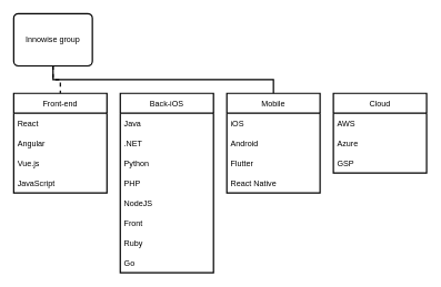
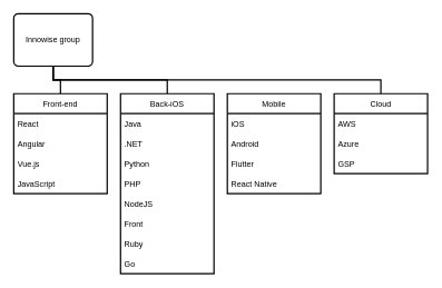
  <mxCell id="0" />
  <mxCell id="1" parent="0" />
- <mxCell id="2" style="edgeStyle=orthogonalEdgeStyle;rounded=0;orthogonalLoop=1;jettySize=auto;html=1;exitX=0.5;exitY=1;exitDx=0;exitDy=0;entryX=0.5;entryY=0;entryDx=0;entryDy=0;endArrow=none;endFill=0;strokeWidth=2;dashed=1;" edge="1" parent="1" source="6" target="7"><mxGeometry relative="1" as="geometry" /></mxCell>
- <mxCell id="4" style="edgeStyle=orthogonalEdgeStyle;rounded=0;orthogonalLoop=1;jettySize=auto;html=1;exitX=0.5;exitY=1;exitDx=0;exitDy=0;entryX=0.5;entryY=0;entryDx=0;entryDy=0;endArrow=none;endFill=0;strokeWidth=2;" edge="1" parent="1" source="6" target="21"><mxGeometry relative="1" as="geometry" /></mxCell>
+ <mxCell id="2" style="edgeStyle=orthogonalEdgeStyle;rounded=0;orthogonalLoop=1;jettySize=auto;html=1;exitX=0.5;exitY=1;exitDx=0;exitDy=0;entryX=0.5;entryY=0;entryDx=0;entryDy=0;endArrow=none;endFill=0;strokeWidth=2;" edge="1" parent="1" source="6" target="7"><mxGeometry relative="1" as="geometry" /></mxCell>
+ <mxCell id="3" style="edgeStyle=orthogonalEdgeStyle;rounded=0;orthogonalLoop=1;jettySize=auto;html=1;exitX=0.5;exitY=1;exitDx=0;exitDy=0;entryX=0.5;entryY=0;entryDx=0;entryDy=0;endArrow=none;endFill=0;strokeWidth=2;" edge="1" parent="1" source="6" target="12"><mxGeometry relative="1" as="geometry" /></mxCell>
+ <mxCell id="5" style="edgeStyle=orthogonalEdgeStyle;rounded=0;orthogonalLoop=1;jettySize=auto;html=1;exitX=0.5;exitY=1;exitDx=0;exitDy=0;entryX=0.5;entryY=0;entryDx=0;entryDy=0;endArrow=none;endFill=0;strokeWidth=2;" edge="1" parent="1" source="6" target="26"><mxGeometry relative="1" as="geometry" /></mxCell>
  <mxCell id="6" value="Innowise group" style="whiteSpace=wrap;html=1;absoluteArcSize=1;arcSize=14;strokeWidth=2;rounded=1;" vertex="1" parent="1"><mxGeometry x="20" y="20" width="118.11" height="78.74" as="geometry" /></mxCell>
  <mxCell id="7" value="Front-end" style="swimlane;fontStyle=0;childLayout=stackLayout;horizontal=1;startSize=30;horizontalStack=0;resizeParent=1;resizeParentMax=0;resizeLast=0;collapsible=1;marginBottom=0;rounded=0;strokeWidth=2;" vertex="1" parent="1"><mxGeometry x="20" y="140" width="140" height="150" as="geometry" /></mxCell>
  <mxCell id="8" value="React" style="text;strokeColor=none;fillColor=none;align=left;verticalAlign=middle;spacingLeft=4;spacingRight=4;overflow=hidden;points=[[0,0.5],[1,0.5]];portConstraint=eastwest;rotatable=0;rounded=0;" vertex="1" parent="7"><mxGeometry y="30" width="140" height="30" as="geometry" /></mxCell>
  <mxCell id="9" value="Angular" style="text;strokeColor=none;fillColor=none;align=left;verticalAlign=middle;spacingLeft=4;spacingRight=4;overflow=hidden;points=[[0,0.5],[1,0.5]];portConstraint=eastwest;rotatable=0;rounded=0;" vertex="1" parent="7"><mxGeometry y="60" width="140" height="30" as="geometry" /></mxCell>
  <mxCell id="10" value="Vue.js" style="text;strokeColor=none;fillColor=none;align=left;verticalAlign=middle;spacingLeft=4;spacingRight=4;overflow=hidden;points=[[0,0.5],[1,0.5]];portConstraint=eastwest;rotatable=0;rounded=0;" vertex="1" parent="7"><mxGeometry y="90" width="140" height="30" as="geometry" /></mxCell>
  <mxCell id="11" value="JavaScript" style="text;strokeColor=none;fillColor=none;align=left;verticalAlign=middle;spacingLeft=4;spacingRight=4;overflow=hidden;points=[[0,0.5],[1,0.5]];portConstraint=eastwest;rotatable=0;rounded=0;" vertex="1" parent="7"><mxGeometry y="120" width="140" height="30" as="geometry" /></mxCell>
  <mxCell id="12" value="Back-iOS" style="swimlane;fontStyle=0;childLayout=stackLayout;horizontal=1;startSize=30;horizontalStack=0;resizeParent=1;resizeParentMax=0;resizeLast=0;collapsible=1;marginBottom=0;rounded=0;strokeWidth=2;" vertex="1" parent="1"><mxGeometry x="180" y="140" width="140" height="270" as="geometry" /></mxCell>
  <mxCell id="13" value="Java" style="text;strokeColor=none;fillColor=none;align=left;verticalAlign=middle;spacingLeft=4;spacingRight=4;overflow=hidden;points=[[0,0.5],[1,0.5]];portConstraint=eastwest;rotatable=0;rounded=0;" vertex="1" parent="12"><mxGeometry y="30" width="140" height="30" as="geometry" /></mxCell>
  <mxCell id="14" value=".NET" style="text;strokeColor=none;fillColor=none;align=left;verticalAlign=middle;spacingLeft=4;spacingRight=4;overflow=hidden;points=[[0,0.5],[1,0.5]];portConstraint=eastwest;rotatable=0;rounded=0;" vertex="1" parent="12"><mxGeometry y="60" width="140" height="30" as="geometry" /></mxCell>
  <mxCell id="15" value="Python" style="text;strokeColor=none;fillColor=none;align=left;verticalAlign=middle;spacingLeft=4;spacingRight=4;overflow=hidden;points=[[0,0.5],[1,0.5]];portConstraint=eastwest;rotatable=0;rounded=0;" vertex="1" parent="12"><mxGeometry y="90" width="140" height="30" as="geometry" /></mxCell>
  <mxCell id="16" value="PHP" style="text;strokeColor=none;fillColor=none;align=left;verticalAlign=middle;spacingLeft=4;spacingRight=4;overflow=hidden;points=[[0,0.5],[1,0.5]];portConstraint=eastwest;rotatable=0;rounded=0;" vertex="1" parent="12"><mxGeometry y="120" width="140" height="30" as="geometry" /></mxCell>
  <mxCell id="17" value="NodeJS" style="text;strokeColor=none;fillColor=none;align=left;verticalAlign=middle;spacingLeft=4;spacingRight=4;overflow=hidden;points=[[0,0.5],[1,0.5]];portConstraint=eastwest;rotatable=0;rounded=0;" vertex="1" parent="12"><mxGeometry y="150" width="140" height="30" as="geometry" /></mxCell>
  <mxCell id="18" value="Front" style="text;strokeColor=none;fillColor=none;align=left;verticalAlign=middle;spacingLeft=4;spacingRight=4;overflow=hidden;points=[[0,0.5],[1,0.5]];portConstraint=eastwest;rotatable=0;rounded=0;" vertex="1" parent="12"><mxGeometry y="180" width="140" height="30" as="geometry" /></mxCell>
  <mxCell id="19" value="Ruby" style="text;strokeColor=none;fillColor=none;align=left;verticalAlign=middle;spacingLeft=4;spacingRight=4;overflow=hidden;points=[[0,0.5],[1,0.5]];portConstraint=eastwest;rotatable=0;rounded=0;" vertex="1" parent="12"><mxGeometry y="210" width="140" height="30" as="geometry" /></mxCell>
  <mxCell id="20" value="Go" style="text;strokeColor=none;fillColor=none;align=left;verticalAlign=middle;spacingLeft=4;spacingRight=4;overflow=hidden;points=[[0,0.5],[1,0.5]];portConstraint=eastwest;rotatable=0;rounded=0;" vertex="1" parent="12"><mxGeometry y="240" width="140" height="30" as="geometry" /></mxCell>
  <mxCell id="21" value="Mobile" style="swimlane;fontStyle=0;childLayout=stackLayout;horizontal=1;startSize=30;horizontalStack=0;resizeParent=1;resizeParentMax=0;resizeLast=0;collapsible=1;marginBottom=0;rounded=0;strokeWidth=2;" vertex="1" parent="1"><mxGeometry x="340" y="140" width="140" height="150" as="geometry" /></mxCell>
  <mxCell id="22" value="iOS" style="text;strokeColor=none;fillColor=none;align=left;verticalAlign=middle;spacingLeft=4;spacingRight=4;overflow=hidden;points=[[0,0.5],[1,0.5]];portConstraint=eastwest;rotatable=0;rounded=0;" vertex="1" parent="21"><mxGeometry y="30" width="140" height="30" as="geometry" /></mxCell>
  <mxCell id="23" value="Android" style="text;strokeColor=none;fillColor=none;align=left;verticalAlign=middle;spacingLeft=4;spacingRight=4;overflow=hidden;points=[[0,0.5],[1,0.5]];portConstraint=eastwest;rotatable=0;rounded=0;" vertex="1" parent="21"><mxGeometry y="60" width="140" height="30" as="geometry" /></mxCell>
  <mxCell id="24" value="Flutter" style="text;strokeColor=none;fillColor=none;align=left;verticalAlign=middle;spacingLeft=4;spacingRight=4;overflow=hidden;points=[[0,0.5],[1,0.5]];portConstraint=eastwest;rotatable=0;rounded=0;" vertex="1" parent="21"><mxGeometry y="90" width="140" height="30" as="geometry" /></mxCell>
  <mxCell id="25" value="React Native" style="text;strokeColor=none;fillColor=none;align=left;verticalAlign=middle;spacingLeft=4;spacingRight=4;overflow=hidden;points=[[0,0.5],[1,0.5]];portConstraint=eastwest;rotatable=0;rounded=0;" vertex="1" parent="21"><mxGeometry y="120" width="140" height="30" as="geometry" /></mxCell>
  <mxCell id="26" value="Cloud" style="swimlane;fontStyle=0;childLayout=stackLayout;horizontal=1;startSize=30;horizontalStack=0;resizeParent=1;resizeParentMax=0;resizeLast=0;collapsible=1;marginBottom=0;rounded=0;strokeWidth=2;" vertex="1" parent="1"><mxGeometry x="500" y="140" width="140" height="120" as="geometry" /></mxCell>
  <mxCell id="27" value="AWS" style="text;strokeColor=none;fillColor=none;align=left;verticalAlign=middle;spacingLeft=4;spacingRight=4;overflow=hidden;points=[[0,0.5],[1,0.5]];portConstraint=eastwest;rotatable=0;rounded=0;" vertex="1" parent="26"><mxGeometry y="30" width="140" height="30" as="geometry" /></mxCell>
  <mxCell id="28" value="Azure" style="text;strokeColor=none;fillColor=none;align=left;verticalAlign=middle;spacingLeft=4;spacingRight=4;overflow=hidden;points=[[0,0.5],[1,0.5]];portConstraint=eastwest;rotatable=0;rounded=0;" vertex="1" parent="26"><mxGeometry y="60" width="140" height="30" as="geometry" /></mxCell>
  <mxCell id="29" value="GSP" style="text;strokeColor=none;fillColor=none;align=left;verticalAlign=middle;spacingLeft=4;spacingRight=4;overflow=hidden;points=[[0,0.5],[1,0.5]];portConstraint=eastwest;rotatable=0;rounded=0;" vertex="1" parent="26"><mxGeometry y="90" width="140" height="30" as="geometry" /></mxCell>
